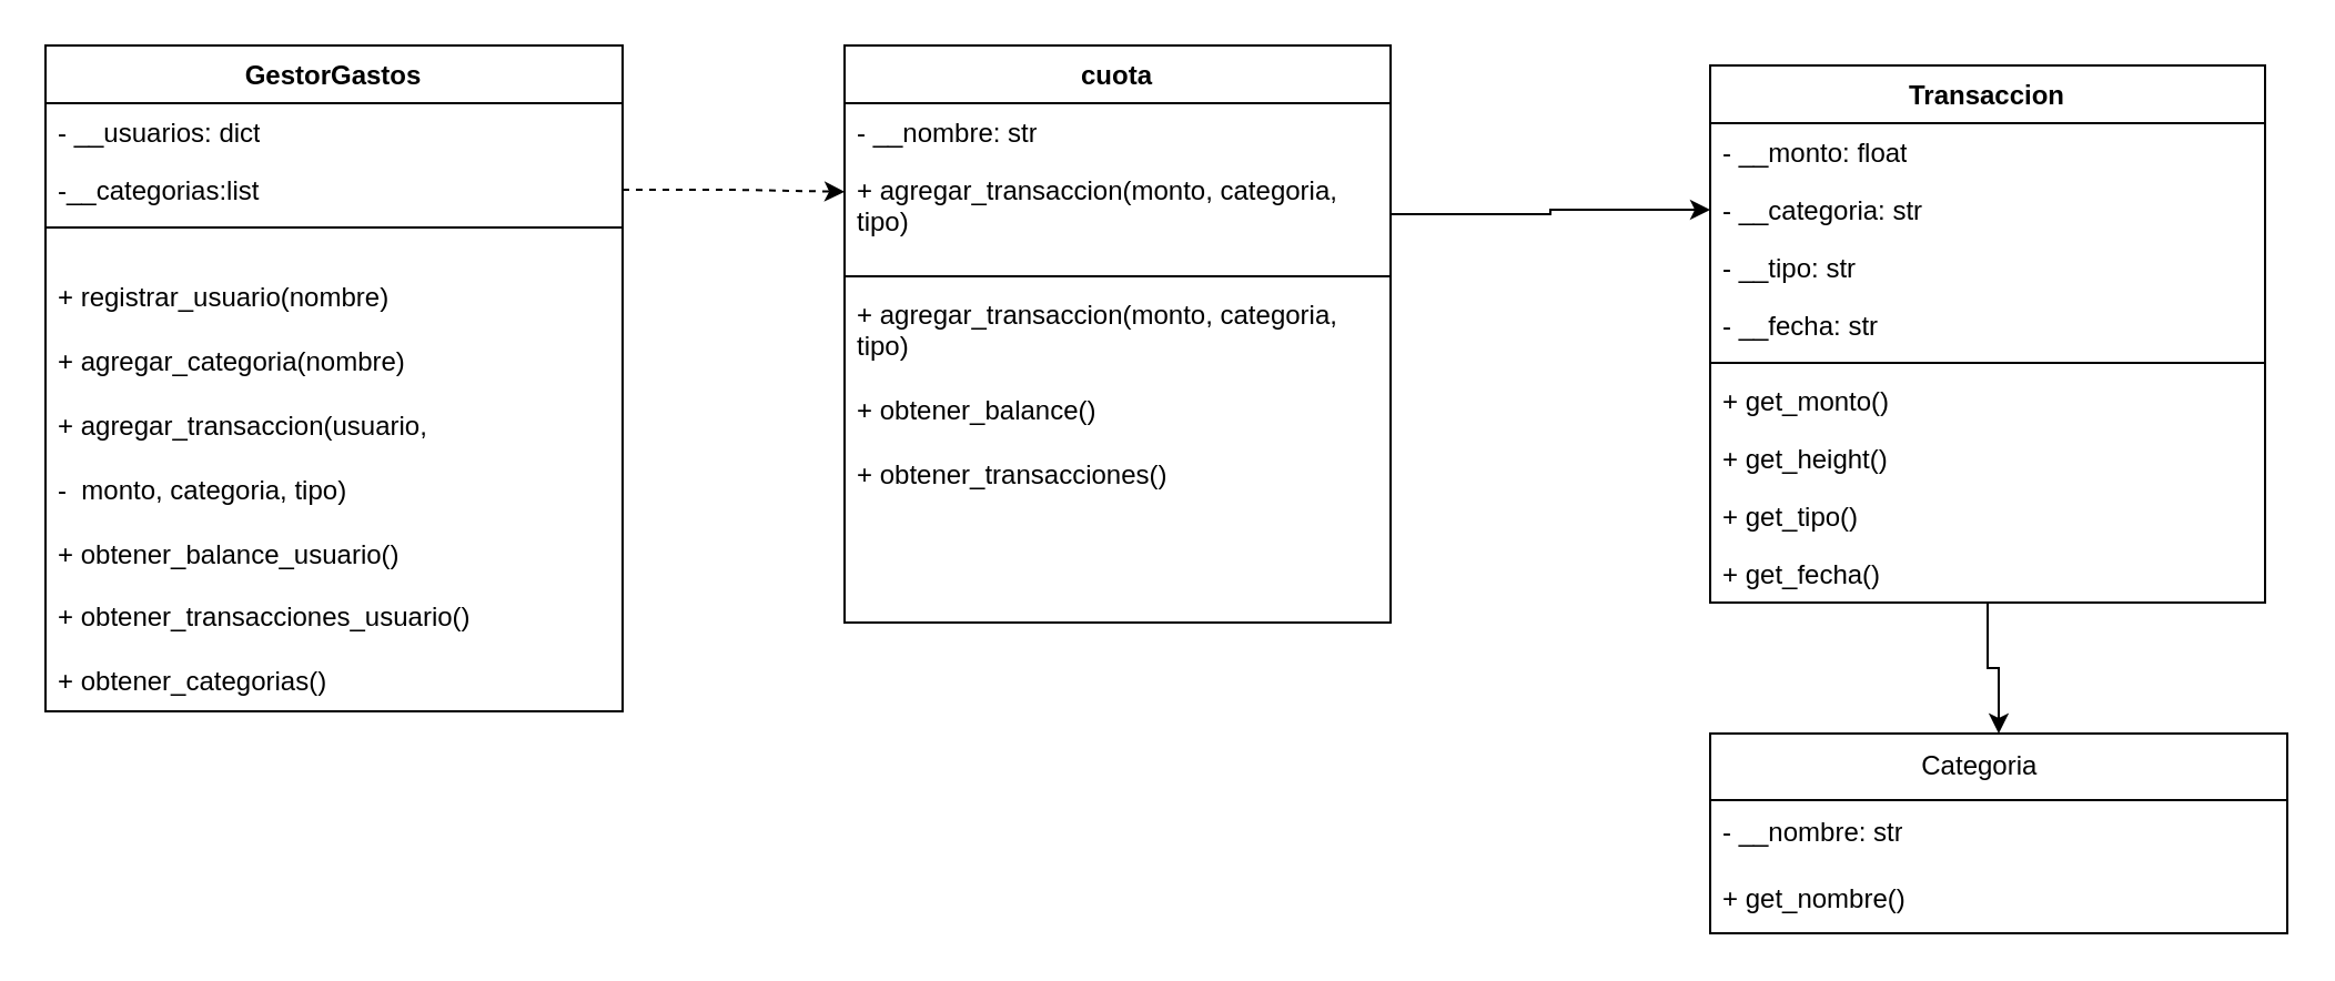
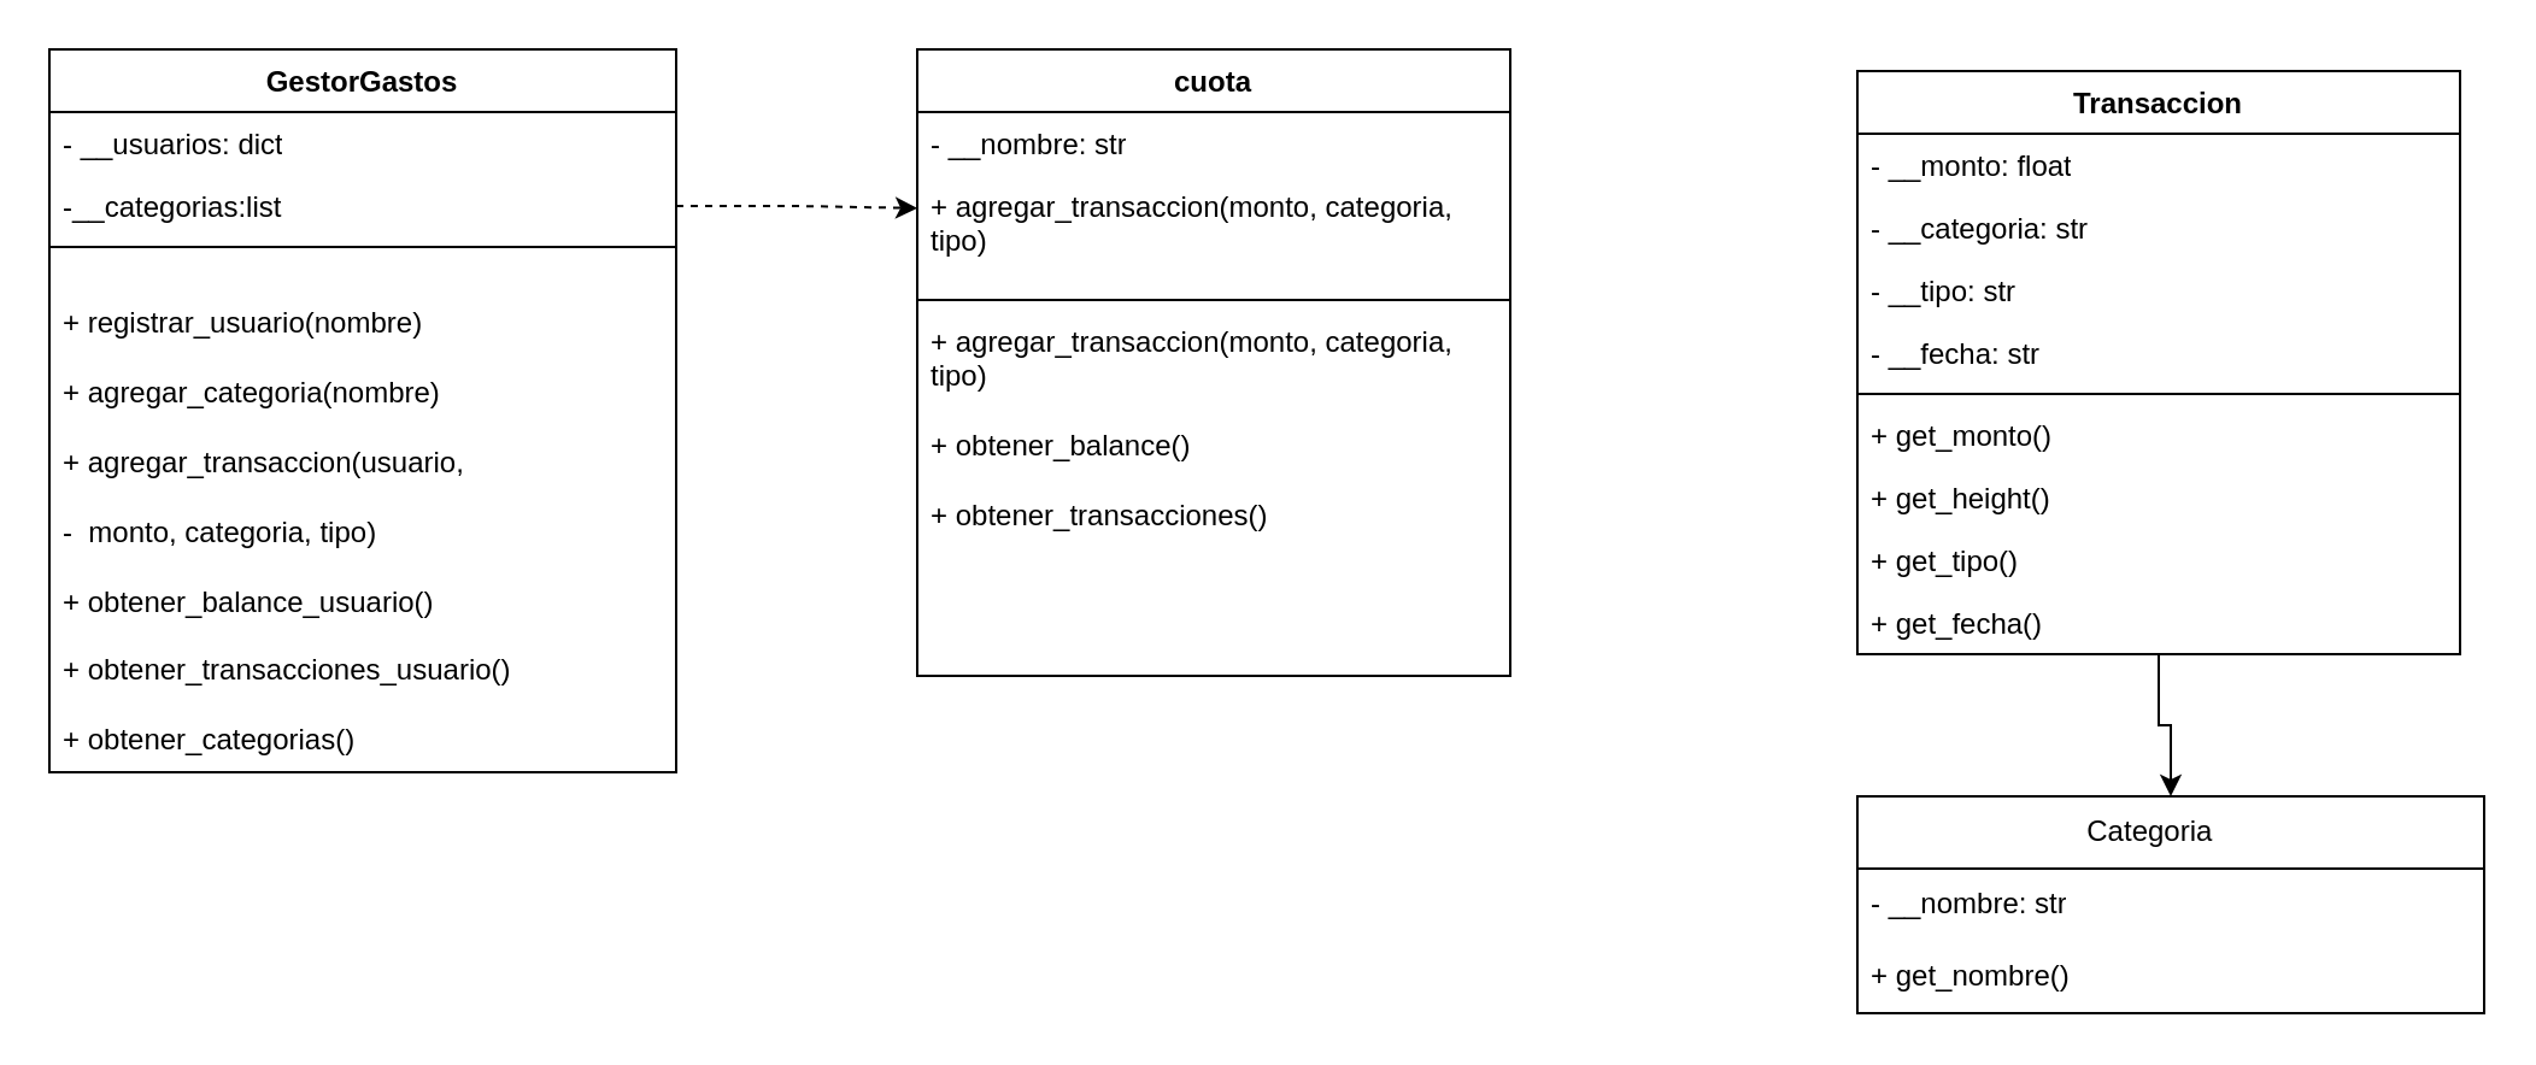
  <mxCell id="0" />
  <mxCell id="1" parent="0" />
  <mxCell id="2" value="GestorGastos" style="swimlane;fontStyle=1;align=center;verticalAlign=top;childLayout=stackLayout;horizontal=1;startSize=26;horizontalStack=0;resizeParent=1;resizeParentMax=0;resizeLast=0;collapsible=1;marginBottom=0;whiteSpace=wrap;html=1;" parent="1" vertex="1"><mxGeometry x="20" y="20" width="260" height="300" as="geometry"><mxRectangle x="80" y="60" width="110" height="30" as="alternateBounds" /></mxGeometry></mxCell>
  <mxCell id="3" value="- __usuarios: dict" style="text;strokeColor=none;fillColor=none;align=left;verticalAlign=top;spacingLeft=4;spacingRight=4;overflow=hidden;rotatable=0;points=[[0,0.5],[1,0.5]];portConstraint=eastwest;whiteSpace=wrap;html=1;" parent="2" vertex="1"><mxGeometry y="26" width="260" height="26" as="geometry" /></mxCell>
  <mxCell id="4" value="-__categorias:list" style="text;strokeColor=none;fillColor=none;align=left;verticalAlign=top;spacingLeft=4;spacingRight=4;overflow=hidden;rotatable=0;points=[[0,0.5],[1,0.5]];portConstraint=eastwest;whiteSpace=wrap;html=1;" parent="2" vertex="1"><mxGeometry y="52" width="260" height="26" as="geometry" /></mxCell>
  <mxCell id="5" value="" style="line;strokeWidth=1;fillColor=none;align=left;verticalAlign=middle;spacingTop=-1;spacingLeft=3;spacingRight=3;rotatable=0;labelPosition=right;points=[];portConstraint=eastwest;strokeColor=inherit;" parent="2" vertex="1"><mxGeometry y="78" width="260" height="8" as="geometry" /></mxCell>
  <mxCell id="6" value="&lt;font&gt;&lt;span style=&quot;color: rgba(0, 0, 0, 0); font-family: monospace; text-wrap-mode: nowrap;&quot;&gt;- %3CmxGraphModel%3E%3Croot%3E%3CmxCell%20id%3D%220%22%2F%3E%3CmxCell%20id%3D%221%22%20parent%3D%220%22%2F%3E%3CmxCell%20id%3D%222%22%20value%3D%22-%20tasa%3A%20float%22%20style%3D%22text%3BstrokeColor%3Dnone%3BfillColor%3Dnone%3Balign%3Dleft%3BverticalAlign%3Dtop%3BspacingLeft%3D4%3BspacingRight%3D4%3Boverflow%3Dhidden%3Brotatable%3D0%3Bpoints%3D%5B%5B0%2C0.5%5D%2C%5B1%2C0.5%5D%5D%3BportConstraint%3Deastwest%3BwhiteSpace%3Dwrap%3Bhtml%3D1%3B%22%20vertex%3D%221%22%20parent%3D%221%22%3E%3CmxGeometry%20x%3D%2250%22%20y%3D%22500%22%20width%3D%22250%22%20height%3D%2226%22%20as%3D%22geometry%22%2F%3E%3C%2FmxCell%3E%3C%2Froot%3E%3C%2FmxGraphModel%3E ---wewewevvvvvvvvv&lt;/span&gt;+ + registrar_usuario(nombre)&lt;/font&gt;&lt;div&gt;&lt;font&gt;&lt;br&gt;+ agregar_categoria(nombre)&amp;nbsp;&lt;/font&gt;&lt;/div&gt;&lt;div&gt;&lt;font&gt;&lt;br&gt;+ agregar_transaccion(usuario,&amp;nbsp;&lt;/font&gt;&lt;/div&gt;&lt;div&gt;&lt;font&gt;&lt;br&gt;-&amp;nbsp; monto, categoria, tipo)&amp;nbsp;&lt;/font&gt;&lt;/div&gt;&lt;div&gt;&lt;font&gt;&lt;br&gt;+ obtener_balance_usuario()&amp;nbsp;&lt;/font&gt;&lt;/div&gt;&lt;div&gt;&lt;font&gt;&lt;br&gt;+ obtener_transacciones_usuario()&amp;nbsp;&lt;/font&gt;&lt;/div&gt;&lt;div&gt;&lt;font&gt;&lt;br&gt;+ obtener_categorias()&amp;nbsp;&amp;nbsp;&lt;/font&gt;&lt;/div&gt;&lt;div&gt;&lt;font&gt;&lt;br&gt;&lt;/font&gt;&lt;/div&gt;" style="text;strokeColor=none;fillColor=none;align=left;verticalAlign=top;spacingLeft=4;spacingRight=4;overflow=hidden;rotatable=0;points=[[0,0.5],[1,0.5]];portConstraint=eastwest;whiteSpace=wrap;html=1;" parent="2" vertex="1"><mxGeometry y="86" width="260" height="214" as="geometry" /></mxCell>
  <mxCell id="7" value="cuota" style="swimlane;fontStyle=1;align=center;verticalAlign=top;childLayout=stackLayout;horizontal=1;startSize=26;horizontalStack=0;resizeParent=1;resizeParentMax=0;resizeLast=0;collapsible=1;marginBottom=0;whiteSpace=wrap;html=1;" parent="1" vertex="1"><mxGeometry x="380" y="20" width="246" height="260" as="geometry" /></mxCell>
  <mxCell id="8" value="- __nombre: str" style="text;strokeColor=none;fillColor=none;align=left;verticalAlign=top;spacingLeft=4;spacingRight=4;overflow=hidden;rotatable=0;points=[[0,0.5],[1,0.5]];portConstraint=eastwest;whiteSpace=wrap;html=1;" parent="7" vertex="1"><mxGeometry y="26" width="246" height="26" as="geometry" /></mxCell>
  <mxCell id="9" value="+ agregar_transaccion(monto, categoria, tipo)" style="text;strokeColor=none;fillColor=none;align=left;verticalAlign=top;spacingLeft=4;spacingRight=4;overflow=hidden;rotatable=0;points=[[0,0.5],[1,0.5]];portConstraint=eastwest;whiteSpace=wrap;html=1;" parent="7" vertex="1"><mxGeometry y="52" width="246" height="48" as="geometry" /></mxCell>
  <mxCell id="10" value="" style="line;strokeWidth=1;fillColor=none;align=left;verticalAlign=middle;spacingTop=-1;spacingLeft=3;spacingRight=3;rotatable=0;labelPosition=right;points=[];portConstraint=eastwest;strokeColor=inherit;" parent="7" vertex="1"><mxGeometry y="100" width="246" height="8" as="geometry" /></mxCell>
  <mxCell id="11" value="&lt;div&gt;&lt;div&gt;+ agregar_transaccion(monto, categoria, tipo)&lt;/div&gt;&lt;/div&gt;&lt;div&gt;&lt;br&gt;&lt;/div&gt;&lt;div&gt;+ obtener_balance()&lt;/div&gt;&lt;div&gt;&lt;br&gt;&lt;/div&gt;&lt;div&gt;+ obtener_transacciones()&lt;/div&gt;" style="text;strokeColor=none;fillColor=none;align=left;verticalAlign=top;spacingLeft=4;spacingRight=4;overflow=hidden;rotatable=0;points=[[0,0.5],[1,0.5]];portConstraint=eastwest;whiteSpace=wrap;html=1;" parent="7" vertex="1"><mxGeometry y="108" width="246" height="152" as="geometry" /></mxCell>
  <mxCell id="12" style="edgeStyle=orthogonalEdgeStyle;rounded=0;orthogonalLoop=1;jettySize=auto;html=1;" parent="1" source="13" target="25" edge="1"><mxGeometry relative="1" as="geometry"><mxPoint x="790" y="520" as="targetPoint" /></mxGeometry></mxCell>
  <mxCell id="13" value="&amp;nbsp;Transaccion&amp;nbsp;" style="swimlane;fontStyle=1;align=center;verticalAlign=top;childLayout=stackLayout;horizontal=1;startSize=26;horizontalStack=0;resizeParent=1;resizeParentMax=0;resizeLast=0;collapsible=1;marginBottom=0;whiteSpace=wrap;html=1;" parent="1" vertex="1"><mxGeometry x="770" y="29" width="250" height="242" as="geometry" /></mxCell>
  <mxCell id="14" value="- __monto: float" style="text;strokeColor=none;fillColor=none;align=left;verticalAlign=top;spacingLeft=4;spacingRight=4;overflow=hidden;rotatable=0;points=[[0,0.5],[1,0.5]];portConstraint=eastwest;whiteSpace=wrap;html=1;" parent="13" vertex="1"><mxGeometry y="26" width="250" height="26" as="geometry" /></mxCell>
  <mxCell id="15" value="- __categoria: str" style="text;strokeColor=none;fillColor=none;align=left;verticalAlign=top;spacingLeft=4;spacingRight=4;overflow=hidden;rotatable=0;points=[[0,0.5],[1,0.5]];portConstraint=eastwest;whiteSpace=wrap;html=1;" parent="13" vertex="1"><mxGeometry y="52" width="250" height="26" as="geometry" /></mxCell>
  <mxCell id="16" value="- __tipo: str " style="text;strokeColor=none;fillColor=none;align=left;verticalAlign=top;spacingLeft=4;spacingRight=4;overflow=hidden;rotatable=0;points=[[0,0.5],[1,0.5]];portConstraint=eastwest;whiteSpace=wrap;html=1;" parent="13" vertex="1"><mxGeometry y="78" width="250" height="26" as="geometry" /></mxCell>
  <mxCell id="17" value="- __fecha: str" style="text;strokeColor=none;fillColor=none;align=left;verticalAlign=top;spacingLeft=4;spacingRight=4;overflow=hidden;rotatable=0;points=[[0,0.5],[1,0.5]];portConstraint=eastwest;whiteSpace=wrap;html=1;" parent="13" vertex="1"><mxGeometry y="104" width="250" height="26" as="geometry" /></mxCell>
  <mxCell id="18" value="" style="line;strokeWidth=1;fillColor=none;align=left;verticalAlign=middle;spacingTop=-1;spacingLeft=3;spacingRight=3;rotatable=0;labelPosition=right;points=[];portConstraint=eastwest;strokeColor=inherit;" parent="13" vertex="1"><mxGeometry y="130" width="250" height="8" as="geometry" /></mxCell>
  <mxCell id="19" value="+ get_monto()" style="text;strokeColor=none;fillColor=none;align=left;verticalAlign=top;spacingLeft=4;spacingRight=4;overflow=hidden;rotatable=0;points=[[0,0.5],[1,0.5]];portConstraint=eastwest;whiteSpace=wrap;html=1;" parent="13" vertex="1"><mxGeometry y="138" width="250" height="26" as="geometry" /></mxCell>
  <mxCell id="20" value="+ get_height()" style="text;strokeColor=none;fillColor=none;align=left;verticalAlign=top;spacingLeft=4;spacingRight=4;overflow=hidden;rotatable=0;points=[[0,0.5],[1,0.5]];portConstraint=eastwest;whiteSpace=wrap;html=1;" parent="13" vertex="1"><mxGeometry y="164" width="250" height="26" as="geometry" /></mxCell>
  <mxCell id="21" value="+ get_tipo()" style="text;strokeColor=none;fillColor=none;align=left;verticalAlign=top;spacingLeft=4;spacingRight=4;overflow=hidden;rotatable=0;points=[[0,0.5],[1,0.5]];portConstraint=eastwest;whiteSpace=wrap;html=1;" parent="13" vertex="1"><mxGeometry y="190" width="250" height="26" as="geometry" /></mxCell>
  <mxCell id="22" value="+ get_fecha()" style="text;strokeColor=none;fillColor=none;align=left;verticalAlign=top;spacingLeft=4;spacingRight=4;overflow=hidden;rotatable=0;points=[[0,0.5],[1,0.5]];portConstraint=eastwest;whiteSpace=wrap;html=1;" parent="13" vertex="1"><mxGeometry y="216" width="250" height="26" as="geometry" /></mxCell>
  <mxCell id="23" style="edgeStyle=orthogonalEdgeStyle;rounded=0;orthogonalLoop=1;jettySize=auto;html=1;entryX=0;entryY=0.29;entryDx=0;entryDy=0;entryPerimeter=0;dashed=1;" parent="1" source="4" target="9" edge="1"><mxGeometry relative="1" as="geometry" /></mxCell>
- <mxCell id="24" style="edgeStyle=orthogonalEdgeStyle;rounded=0;orthogonalLoop=1;jettySize=auto;html=1;exitX=1;exitY=0.5;exitDx=0;exitDy=0;entryX=0;entryY=0.5;entryDx=0;entryDy=0;" parent="1" source="9" target="15" edge="1"><mxGeometry relative="1" as="geometry" /></mxCell>
  <mxCell id="25" value="Categoria&amp;nbsp; &amp;nbsp; &amp;nbsp;" style="swimlane;fontStyle=0;childLayout=stackLayout;horizontal=1;startSize=30;horizontalStack=0;resizeParent=1;resizeParentMax=0;resizeLast=0;collapsible=1;marginBottom=0;whiteSpace=wrap;html=1;" parent="1" vertex="1"><mxGeometry x="770" y="330" width="260" height="90" as="geometry" /></mxCell>
  <mxCell id="26" value="- __nombre: str" style="text;strokeColor=none;fillColor=none;align=left;verticalAlign=middle;spacingLeft=4;spacingRight=4;overflow=hidden;points=[[0,0.5],[1,0.5]];portConstraint=eastwest;rotatable=0;whiteSpace=wrap;html=1;" parent="25" vertex="1"><mxGeometry y="30" width="260" height="30" as="geometry" /></mxCell>
  <mxCell id="27" value=" + get_nombre()" style="text;strokeColor=none;fillColor=none;align=left;verticalAlign=middle;spacingLeft=4;spacingRight=4;overflow=hidden;points=[[0,0.5],[1,0.5]];portConstraint=eastwest;rotatable=0;whiteSpace=wrap;html=1;" parent="25" vertex="1"><mxGeometry y="60" width="260" height="30" as="geometry" /></mxCell>
